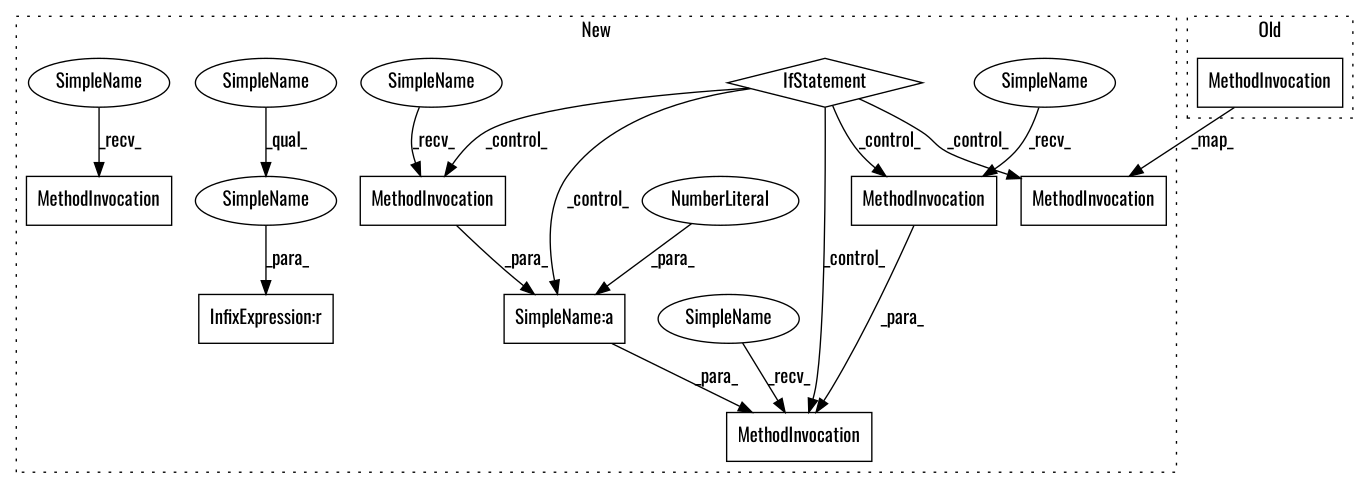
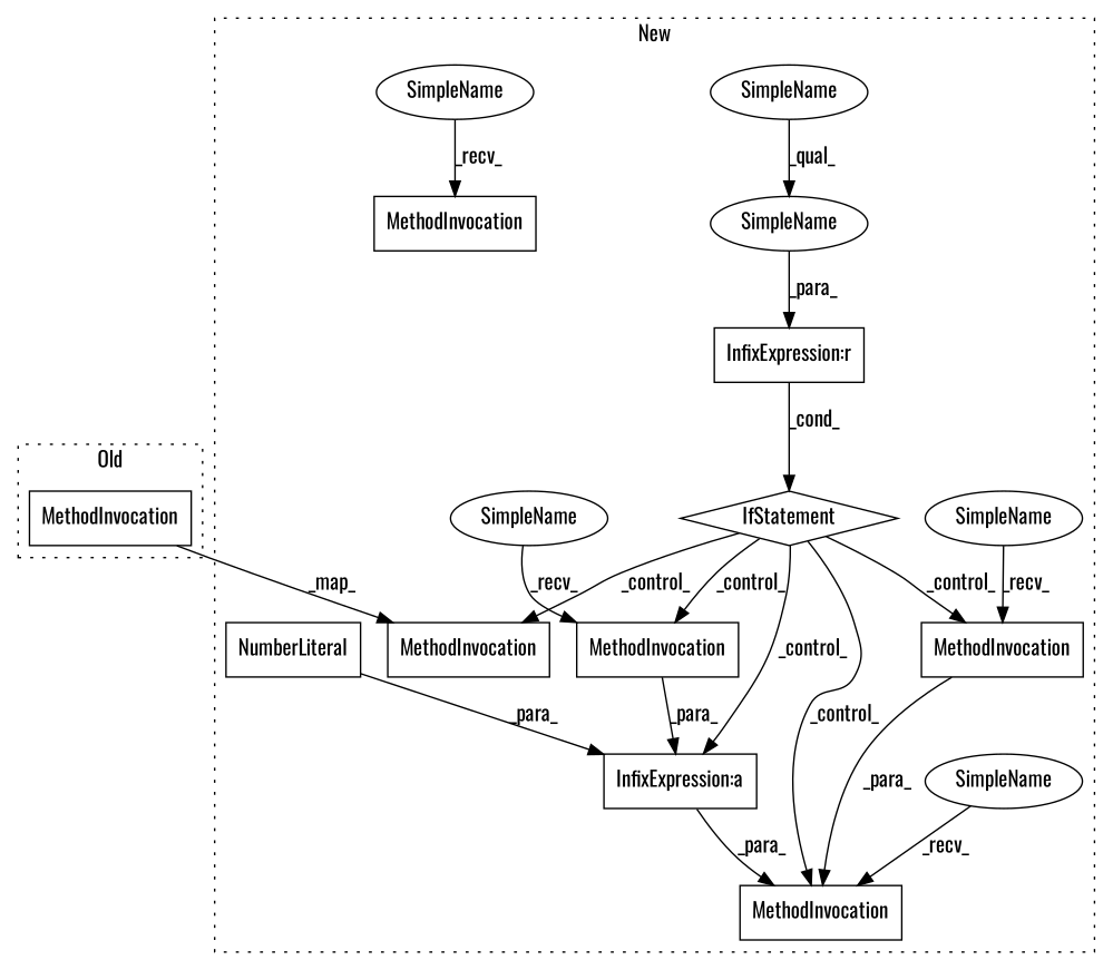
  digraph {
    fontname=Oswald
    node [a=32 fontname=Oswald l="5,1" s=6245 shape=box]
    edge [fontname=Oswald]
    n1 [a=25 l="4,2" label=IfStatement s="6241,6260" shape=diamond]
    n2 [l=9 label=MethodInvocation s=6386]
    n3 [l="29,1" label=MethodInvocation s="6407,6455"]
    n4 [label=MethodInvocation s="6377,6456"]
    n5 [l=9 label=MethodInvocation s=6490]
    n6 [label=MethodInvocation s="6279,6344"]
-   n7 [a=34 l=1 label=NumberLiteral s=6259 shape=ellipse]
+   n7 [a=34 l=1 label=NumberLiteral s=6259]
    n8 [a=42 l=2 label=SimpleName s=6404 shape=ellipse]
    n9 [a=42 l=10 label=SimpleName shape=ellipse]
    n10 [a=42 l=6 label=SimpleName s=6370 shape=ellipse]
    n11 [a=42 l=3 label=SimpleName s=6382 shape=ellipse]
    n12 [a=42 l=4 label=SimpleName shape=ellipse]
    n13 [a=42 l=3 label=SimpleName s=6486 shape=ellipse]
-   n14 [a=27 l=1 label="SimpleName:a" s=6395]
+   n14 [a=27 l=1 label="InfixExpression:a" s=6395]
    n15 [a=27 l=4 label="InfixExpression:r" s=6255]
    n16 [label=MethodInvocation s="4837,4921"]
    subgraph cluster_1 {
      label=New
      style=dotted
      n1
      n2
      n3
      n4
      n5
      n6
      n7
      n8
      n9
      n10
      n11
      n12
      n13
      n14
      n15
    }
    subgraph cluster_2 {
      label=Old
      style=dotted
      n16
    }
    n1 -> n2 [label=_control_]
    n1 -> n3 [label=_control_]
    n1 -> n4 [label=_control_]
    n1 -> n6 [label=_control_]
    n1 -> n14 [label=_control_]
    n2 -> n14 [label=_para_]
    n3 -> n4 [label=_para_]
    n7 -> n14 [label=_para_]
    n8 -> n3 [label=_recv_]
    n9 -> n15 [label=_para_]
    n10 -> n4 [label=_recv_]
    n11 -> n2 [label=_recv_]
    n12 -> n9 [label=_qual_]
    n13 -> n5 [label=_recv_]
    n14 -> n4 [label=_para_]
+   n15 -> n1 [label=_cond_]
    n16 -> n6 [label=_map_]
  }
